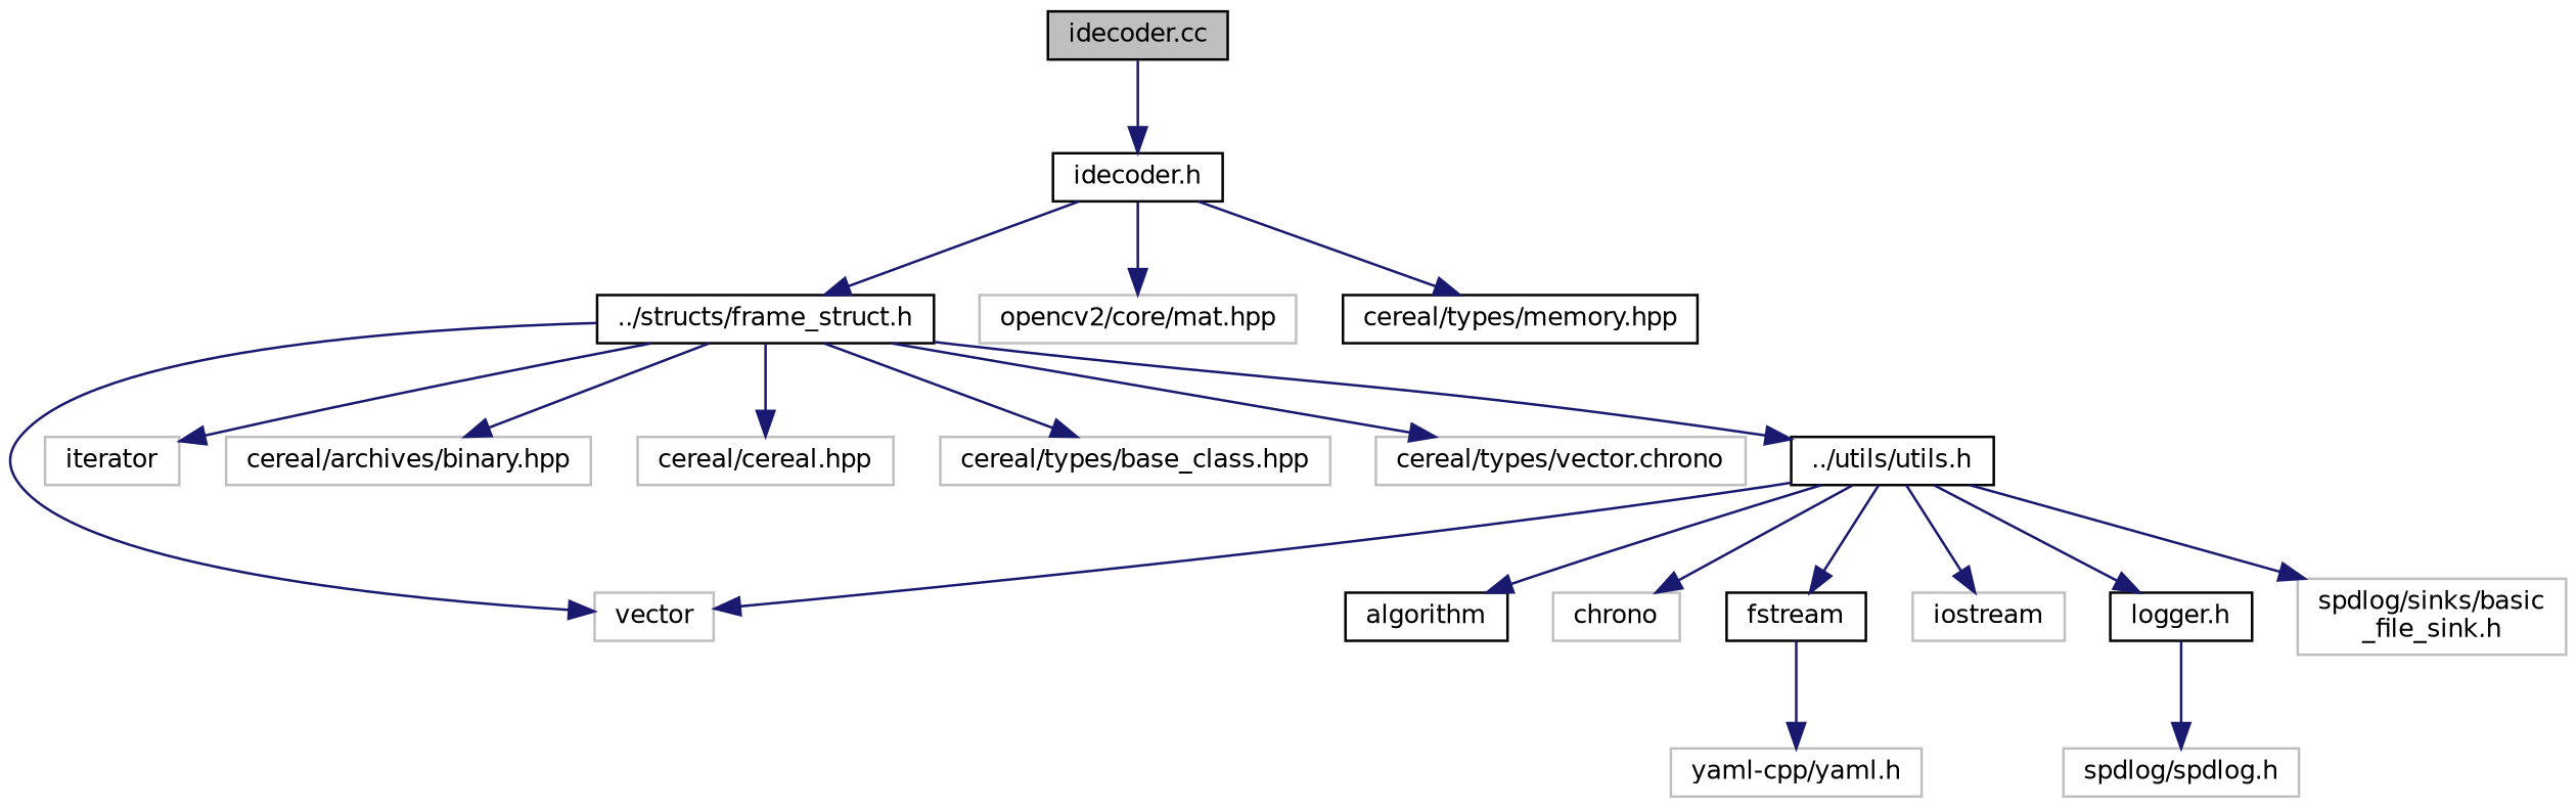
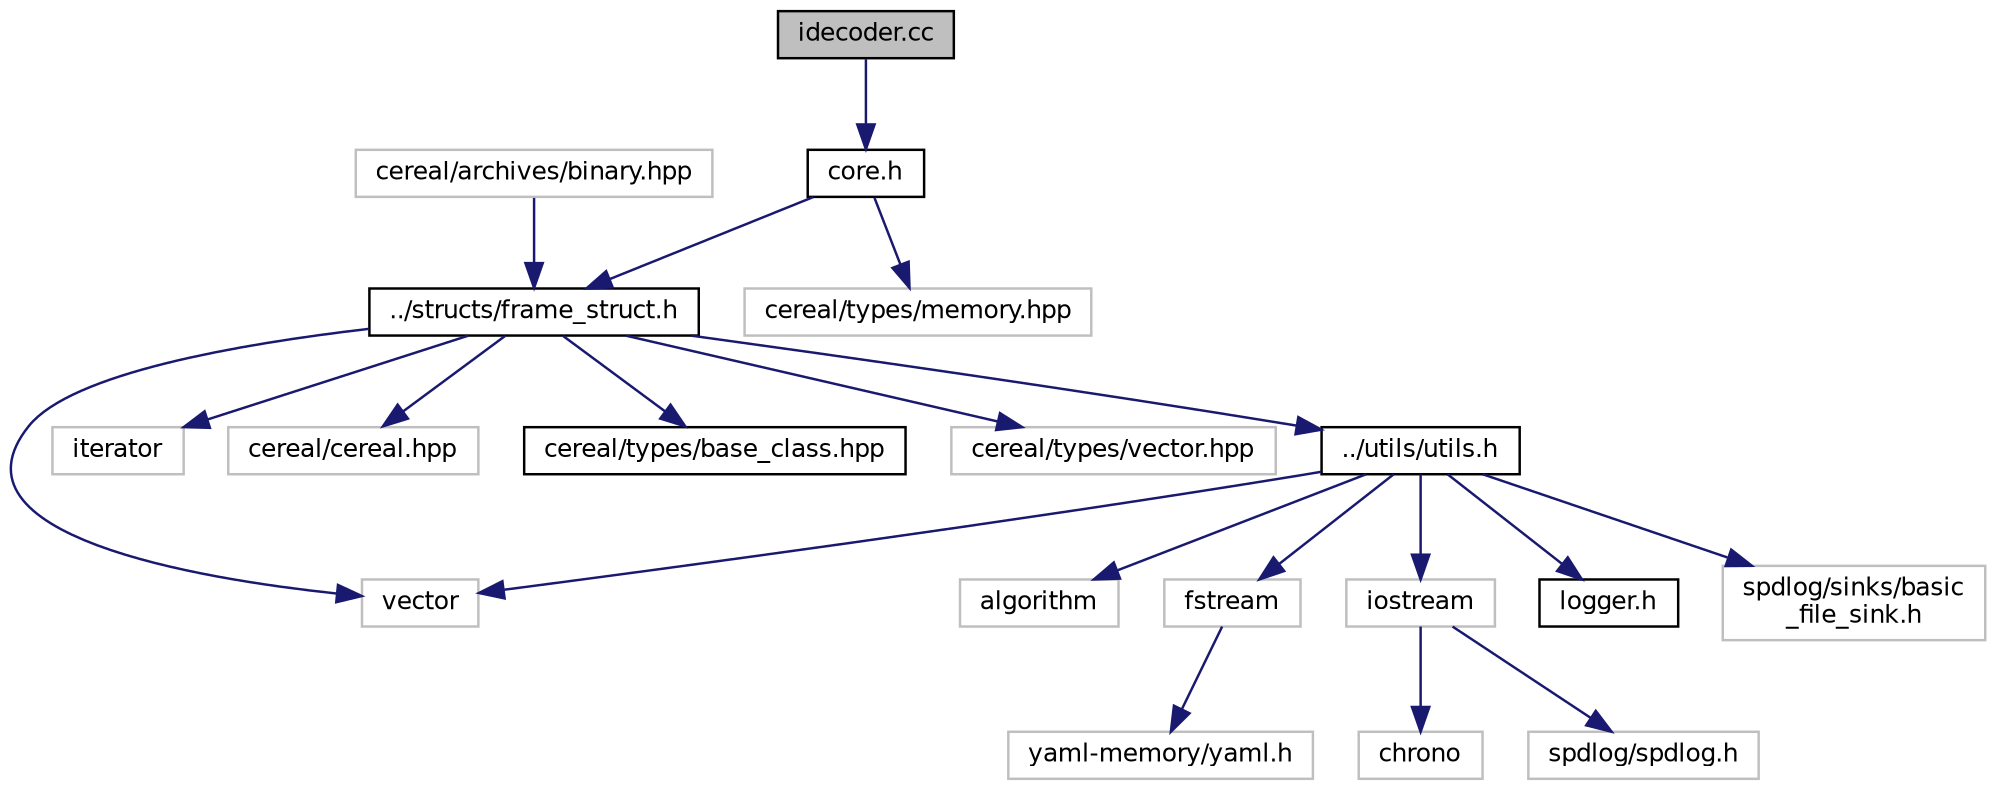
  digraph {
    node [color=grey75 fillcolor=white fontname=Helvetica fontsize=10 shape=record style=filled]
    edge [color=midnightblue fontname=Helvetica fontsize=10 labelfontname=Helvetica labelfontsize=10 style=solid]
    n1 [color=black fillcolor=grey75 fontcolor=black height=0.2 label="idecoder.cc" width=0.4]
-   n2 [color=black height=0.2 label="idecoder.h" width=0.4]
+   n2 [color=black height=0.2 label="core.h" width=0.4]
    n3 [color=black height=0.2 label="../structs/frame_struct.h" width=0.4]
-   n4 [height=0.2 label="opencv2/core/mat.hpp" width=0.4]
-   n5 [color=black height=0.2 label="cereal/types/memory.hpp" width=0.4]
+   n5 [height=0.2 label="cereal/types/memory.hpp" width=0.4]
    n6 [height=0.2 label=vector width=0.4]
    n7 [height=0.2 label=iterator width=0.4]
    n8 [height=0.2 label="cereal/archives/binary.hpp" width=0.4]
    n9 [height=0.2 label="cereal/cereal.hpp" width=0.4]
-   n10 [height=0.2 label="cereal/types/base_class.hpp" width=0.4]
-   n11 [height=0.2 label="cereal/types/vector.chrono" width=0.4]
+   n10 [color=black height=0.2 label="cereal/types/base_class.hpp" width=0.4]
+   n11 [height=0.2 label="cereal/types/vector.hpp" width=0.4]
    n12 [color=black height=0.2 label="../utils/utils.h" width=0.4]
-   n13 [color=black height=0.2 label=algorithm width=0.4]
+   n13 [height=0.2 label=algorithm width=0.4]
    n14 [height=0.2 label=chrono width=0.4]
-   n15 [color=black height=0.2 label=fstream width=0.4]
+   n15 [height=0.2 label=fstream width=0.4]
    n16 [height=0.2 label=iostream width=0.4]
    n17 [color=black height=0.2 label="logger.h" width=0.4]
    n18 [height=0.2 label="spdlog/sinks/basic\l_file_sink.h" width=0.4]
-   n19 [height=0.2 label="yaml-cpp/yaml.h" width=0.4]
+   n19 [height=0.2 label="yaml-memory/yaml.h" width=0.4]
    n20 [height=0.2 label="spdlog/spdlog.h" width=0.4]
    n1 -> n2
    n2 -> n3
-   n2 -> n4
    n2 -> n5
    n3 -> n6
    n3 -> n7
-   n3 -> n8
+   n8 -> n3
    n3 -> n9
    n3 -> n10
    n3 -> n11
    n3 -> n12
    n12 -> n6
    n12 -> n13
-   n12 -> n14
+   n16 -> n14
    n12 -> n15
    n12 -> n16
    n12 -> n17
    n12 -> n18
    n15 -> n19
-   n17 -> n20
+   n16 -> n20
  }
